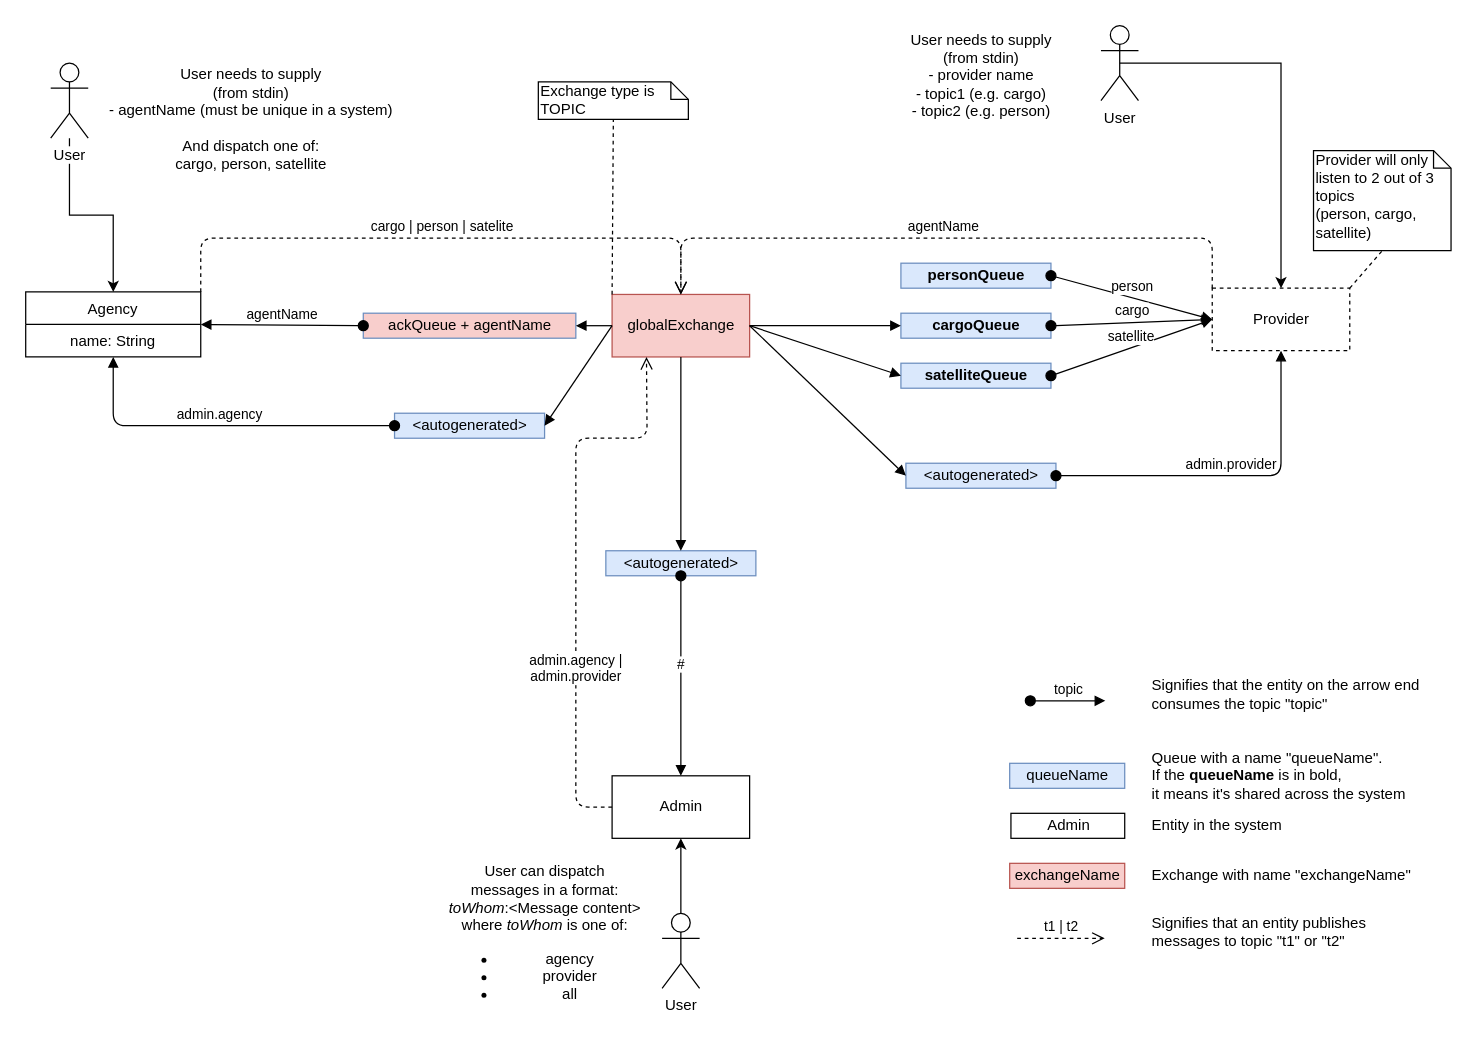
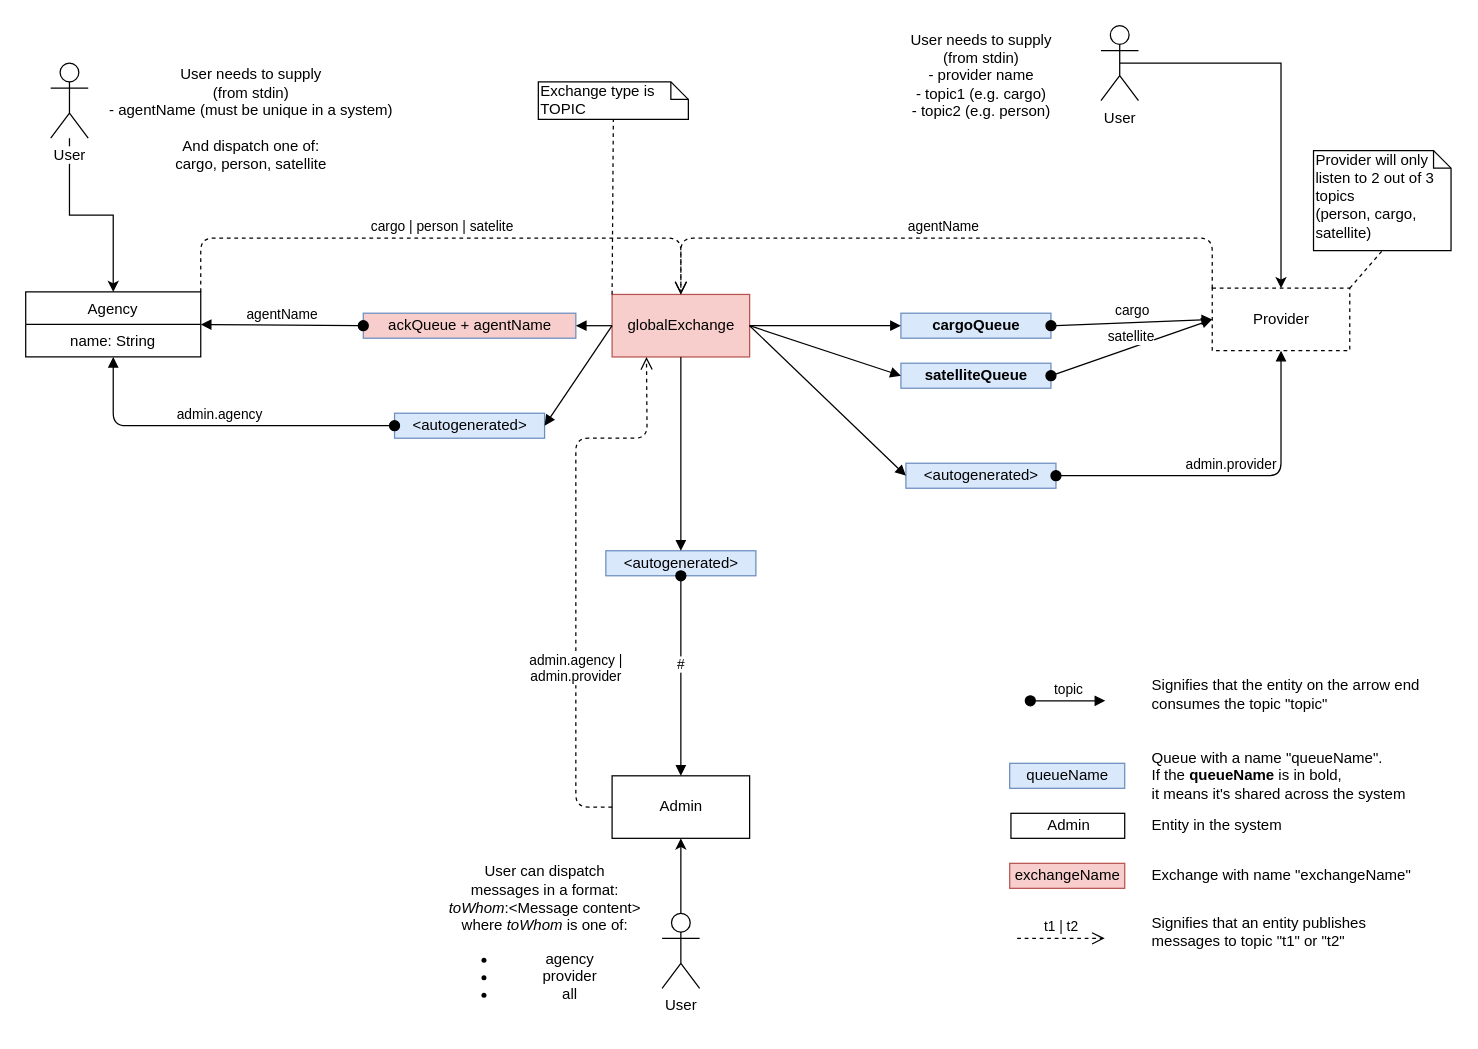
  <mxCell id="0" />
  <mxCell id="1" parent="0" />
- <mxCell id="2" value="&lt;b&gt;personQueue&lt;/b&gt;" style="html=1;fillColor=#dae8fc;strokeColor=#6c8ebf;" vertex="1" parent="1"><mxGeometry x="720" y="210" width="120" height="20" as="geometry" /></mxCell>
  <mxCell id="3" value="&lt;b&gt;cargoQueue&lt;/b&gt;" style="html=1;fillColor=#dae8fc;strokeColor=#6c8ebf;" vertex="1" parent="1"><mxGeometry x="720" y="250" width="120" height="20" as="geometry" /></mxCell>
  <mxCell id="4" value="&lt;b&gt;satelliteQueue&lt;/b&gt;" style="html=1;fillColor=#dae8fc;strokeColor=#6c8ebf;" vertex="1" parent="1"><mxGeometry x="720" y="290" width="120" height="20" as="geometry" /></mxCell>
  <mxCell id="5" value="Provider" style="html=1;dashed=1;" vertex="1" parent="1"><mxGeometry x="969" y="230" width="110" height="50" as="geometry" /></mxCell>
  <mxCell id="6" value="globalExchange" style="html=1;fillColor=#f8cecc;strokeColor=#b85450;" vertex="1" parent="1"><mxGeometry x="489" y="235" width="110" height="50" as="geometry" /></mxCell>
- <mxCell id="7" value="person" style="html=1;verticalAlign=bottom;startArrow=oval;startFill=1;endArrow=block;startSize=8;exitX=1;exitY=0.5;exitDx=0;exitDy=0;entryX=0;entryY=0.5;entryDx=0;entryDy=0;" edge="1" parent="1" source="2" target="5"><mxGeometry width="60" relative="1" as="geometry"><mxPoint x="869" y="220" as="sourcePoint" /><mxPoint x="889" y="170" as="targetPoint" /></mxGeometry></mxCell>
  <mxCell id="8" value="cargo" style="html=1;verticalAlign=bottom;startArrow=oval;startFill=1;endArrow=block;startSize=8;exitX=1;exitY=0.5;exitDx=0;exitDy=0;entryX=0;entryY=0.5;entryDx=0;entryDy=0;" edge="1" parent="1" source="3" target="5"><mxGeometry width="60" relative="1" as="geometry"><mxPoint x="839" y="230" as="sourcePoint" /><mxPoint x="969.33" y="210.45" as="targetPoint" /></mxGeometry></mxCell>
  <mxCell id="9" value="satellite" style="html=1;verticalAlign=bottom;startArrow=oval;startFill=1;endArrow=block;startSize=8;exitX=1;exitY=0.5;exitDx=0;exitDy=0;entryX=0;entryY=0.5;entryDx=0;entryDy=0;" edge="1" parent="1" source="4" target="5"><mxGeometry width="60" relative="1" as="geometry"><mxPoint x="839" y="270" as="sourcePoint" /><mxPoint x="979" y="265" as="targetPoint" /></mxGeometry></mxCell>
  <mxCell id="10" value="&lt;div&gt;Provider will only listen to 2 out of 3 topics &lt;br&gt;&lt;/div&gt;&lt;div&gt;(person, cargo, satellite)&lt;br&gt;&lt;/div&gt;" style="shape=note;whiteSpace=wrap;html=1;size=14;verticalAlign=top;align=left;spacingTop=-6;" vertex="1" parent="1"><mxGeometry x="1050" y="120" width="110" height="80" as="geometry" /></mxCell>
  <mxCell id="11" value="" style="endArrow=none;dashed=1;html=1;exitX=1;exitY=0;exitDx=0;exitDy=0;entryX=0.5;entryY=1;entryDx=0;entryDy=0;entryPerimeter=0;" edge="1" parent="1" source="5" target="10"><mxGeometry width="50" height="50" relative="1" as="geometry"><mxPoint x="1039" y="240" as="sourcePoint" /><mxPoint x="1089" y="190" as="targetPoint" /></mxGeometry></mxCell>
  <mxCell id="12" value="topic" style="html=1;verticalAlign=bottom;startArrow=oval;startFill=1;endArrow=block;startSize=8;" edge="1" parent="1"><mxGeometry width="60" relative="1" as="geometry"><mxPoint x="823.5" y="560" as="sourcePoint" /><mxPoint x="883.5" y="560" as="targetPoint" /></mxGeometry></mxCell>
  <mxCell id="13" value="&lt;div&gt;Signifies that the entity on the arrow end&lt;/div&gt;&lt;div&gt;consumes the topic &quot;topic&quot;&lt;br&gt;&lt;/div&gt;" style="text;html=1;align=left;verticalAlign=middle;resizable=0;points=[];autosize=1;" vertex="1" parent="1"><mxGeometry x="919" y="540" width="230" height="30" as="geometry" /></mxCell>
  <mxCell id="14" style="edgeStyle=orthogonalEdgeStyle;rounded=0;orthogonalLoop=1;jettySize=auto;html=1;exitX=0.5;exitY=0.5;exitDx=0;exitDy=0;exitPerimeter=0;entryX=0.5;entryY=0;entryDx=0;entryDy=0;" edge="1" parent="1" source="15" target="5"><mxGeometry relative="1" as="geometry" /></mxCell>
  <mxCell id="15" value="User" style="shape=umlActor;verticalLabelPosition=bottom;labelBackgroundColor=#ffffff;verticalAlign=top;html=1;" vertex="1" parent="1"><mxGeometry x="880" y="20" width="30" height="60" as="geometry" /></mxCell>
  <mxCell id="16" value="&lt;div&gt;User needs to supply&lt;/div&gt;&lt;div&gt;(from stdin)&lt;br&gt;&lt;/div&gt;&lt;div&gt;- provider name&lt;br&gt;&lt;/div&gt;&lt;div&gt;- topic1 (e.g. cargo)&lt;br&gt;&lt;/div&gt;&lt;div&gt;- topic2 (e.g. person)&lt;br&gt;&lt;/div&gt;" style="text;html=1;align=center;verticalAlign=middle;resizable=0;points=[];autosize=1;" vertex="1" parent="1"><mxGeometry x="719" y="20" width="130" height="80" as="geometry" /></mxCell>
  <mxCell id="17" value="" style="html=1;verticalAlign=bottom;endArrow=block;entryX=0;entryY=0.5;entryDx=0;entryDy=0;exitX=1;exitY=0.5;exitDx=0;exitDy=0;" edge="1" parent="1" source="6" target="3"><mxGeometry x="0.12" y="48" width="80" relative="1" as="geometry"><mxPoint x="600" y="310" as="sourcePoint" /><mxPoint x="749" y="230" as="targetPoint" /><mxPoint as="offset" /></mxGeometry></mxCell>
  <mxCell id="18" value="" style="html=1;verticalAlign=bottom;endArrow=block;entryX=0;entryY=0.5;entryDx=0;entryDy=0;exitX=1;exitY=0.5;exitDx=0;exitDy=0;" edge="1" parent="1" source="6" target="4"><mxGeometry x="0.12" y="48" width="80" relative="1" as="geometry"><mxPoint x="609" y="285" as="sourcePoint" /><mxPoint x="749" y="270" as="targetPoint" /><mxPoint as="offset" /></mxGeometry></mxCell>
  <mxCell id="19" value="ackQueue + agentName" style="html=1;fillColor=#f8cecc;strokeColor=#6c8ebf;" vertex="1" parent="1"><mxGeometry x="290" y="250" width="170" height="20" as="geometry" /></mxCell>
  <mxCell id="20" value="" style="html=1;verticalAlign=bottom;endArrow=block;entryX=1;entryY=0.5;entryDx=0;entryDy=0;exitX=0;exitY=0.5;exitDx=0;exitDy=0;" edge="1" parent="1" source="6" target="19"><mxGeometry x="0.12" y="48" width="80" relative="1" as="geometry"><mxPoint x="609" y="270" as="sourcePoint" /><mxPoint x="749" y="310" as="targetPoint" /><mxPoint as="offset" /></mxGeometry></mxCell>
  <mxCell id="21" value="agentName" style="html=1;verticalAlign=bottom;startArrow=oval;startFill=1;endArrow=block;startSize=8;exitX=0;exitY=0.5;exitDx=0;exitDy=0;entryX=1;entryY=0.5;entryDx=0;entryDy=0;" edge="1" parent="1" source="19" target="22"><mxGeometry width="60" relative="1" as="geometry"><mxPoint x="560" y="500" as="sourcePoint" /><mxPoint x="150" y="260" as="targetPoint" /></mxGeometry></mxCell>
  <mxCell id="22" value="Agency" style="swimlane;fontStyle=0;childLayout=stackLayout;horizontal=1;startSize=26;fillColor=none;horizontalStack=0;resizeParent=1;resizeParentMax=0;resizeLast=0;collapsible=1;marginBottom=0;" vertex="1" parent="1"><mxGeometry x="20" y="233" width="140" height="52" as="geometry" /></mxCell>
  <mxCell id="23" value="name: String" style="text;strokeColor=none;fillColor=none;align=center;verticalAlign=top;spacingLeft=4;spacingRight=4;overflow=hidden;rotatable=0;points=[[0,0.5],[1,0.5]];portConstraint=eastwest;" vertex="1" parent="22"><mxGeometry y="26" width="140" height="26" as="geometry" /></mxCell>
  <mxCell id="24" style="edgeStyle=orthogonalEdgeStyle;rounded=0;orthogonalLoop=1;jettySize=auto;html=1;" edge="1" parent="1" source="25" target="22"><mxGeometry relative="1" as="geometry" /></mxCell>
  <mxCell id="25" value="User" style="shape=umlActor;verticalLabelPosition=bottom;labelBackgroundColor=#ffffff;verticalAlign=top;html=1;align=center;" vertex="1" parent="1"><mxGeometry x="40" y="50" width="30" height="60" as="geometry" /></mxCell>
  <mxCell id="26" value="&lt;div&gt;User needs to supply&lt;/div&gt;&lt;div&gt;(from stdin)&lt;br&gt;&lt;/div&gt;&lt;div&gt;- agentName (must be unique in a system)&lt;br&gt;&lt;/div&gt;&lt;div&gt;&lt;br&gt;&lt;/div&gt;&lt;div&gt;And dispatch one of: &lt;br&gt;&lt;/div&gt;&lt;div&gt;cargo, person, satellite&lt;br&gt;&lt;/div&gt;" style="text;html=1;align=center;verticalAlign=middle;resizable=0;points=[];autosize=1;" vertex="1" parent="1"><mxGeometry x="80" y="50" width="240" height="90" as="geometry" /></mxCell>
  <mxCell id="27" value="Admin" style="html=1;align=center;" vertex="1" parent="1"><mxGeometry x="489" y="620" width="110" height="50" as="geometry" /></mxCell>
  <mxCell id="28" value="queueName" style="html=1;fillColor=#dae8fc;strokeColor=#6c8ebf;" vertex="1" parent="1"><mxGeometry x="807" y="610" width="92" height="20" as="geometry" /></mxCell>
  <mxCell id="29" value="&lt;div&gt;Queue with a name &quot;queueName&quot;.&lt;/div&gt;&lt;div&gt;If the &lt;b&gt;queueName&lt;/b&gt; is in bold, &lt;br&gt;&lt;/div&gt;&lt;div&gt;it means it's shared across the system&lt;br&gt;&lt;/div&gt;" style="text;html=1;align=left;verticalAlign=middle;resizable=0;points=[];autosize=1;" vertex="1" parent="1"><mxGeometry x="919" y="595" width="220" height="50" as="geometry" /></mxCell>
  <mxCell id="30" value="Admin" style="html=1;align=center;" vertex="1" parent="1"><mxGeometry x="808" y="650" width="91" height="20" as="geometry" /></mxCell>
  <mxCell id="31" value="Entity in the system" style="text;html=1;align=left;verticalAlign=middle;resizable=0;points=[];autosize=1;" vertex="1" parent="1"><mxGeometry x="919" y="650" width="120" height="20" as="geometry" /></mxCell>
  <mxCell id="32" value="exchangeName" style="html=1;fillColor=#f8cecc;strokeColor=#b85450;" vertex="1" parent="1"><mxGeometry x="807" y="690" width="92" height="20" as="geometry" /></mxCell>
  <mxCell id="33" value="Exchange with name &quot;exchangeName&quot;" style="text;html=1;align=left;verticalAlign=middle;resizable=0;points=[];autosize=1;" vertex="1" parent="1"><mxGeometry x="919" y="690" width="220" height="20" as="geometry" /></mxCell>
  <mxCell id="34" value="&amp;lt;autogenerated&amp;gt;" style="html=1;fillColor=#dae8fc;strokeColor=#6c8ebf;" vertex="1" parent="1"><mxGeometry x="484" y="440" width="120" height="20" as="geometry" /></mxCell>
  <mxCell id="35" value="#" style="html=1;verticalAlign=bottom;startArrow=oval;startFill=1;endArrow=block;startSize=8;exitX=0.5;exitY=1;exitDx=0;exitDy=0;entryX=0.5;entryY=0;entryDx=0;entryDy=0;" edge="1" parent="1" source="34" target="27"><mxGeometry width="60" relative="1" as="geometry"><mxPoint x="560" y="520" as="sourcePoint" /><mxPoint x="620" y="520" as="targetPoint" /></mxGeometry></mxCell>
  <mxCell id="36" value="" style="html=1;verticalAlign=bottom;endArrow=block;entryX=0.5;entryY=0;entryDx=0;entryDy=0;exitX=0.5;exitY=1;exitDx=0;exitDy=0;" edge="1" parent="1" source="6" target="34"><mxGeometry x="0.12" y="48" width="80" relative="1" as="geometry"><mxPoint x="609" y="270" as="sourcePoint" /><mxPoint x="749" y="310" as="targetPoint" /><mxPoint as="offset" /></mxGeometry></mxCell>
  <mxCell id="37" value="cargo | person | satelite" style="html=1;verticalAlign=bottom;endArrow=open;dashed=1;endSize=8;exitX=1;exitY=0;exitDx=0;exitDy=0;entryX=0.5;entryY=0;entryDx=0;entryDy=0;" edge="1" parent="1" source="22" target="6"><mxGeometry relative="1" as="geometry"><mxPoint x="190" y="230" as="sourcePoint" /><mxPoint x="470" y="230" as="targetPoint" /><Array as="points"><mxPoint x="160" y="190" /><mxPoint x="544" y="190" /></Array></mxGeometry></mxCell>
  <mxCell id="38" value="t1 | t2" style="html=1;verticalAlign=bottom;endArrow=open;dashed=1;endSize=8;" edge="1" parent="1"><mxGeometry relative="1" as="geometry"><mxPoint x="813" y="750" as="sourcePoint" /><mxPoint x="883" y="750" as="targetPoint" /></mxGeometry></mxCell>
  <mxCell id="39" value="&lt;div&gt;Signifies that an entity publishes&lt;br&gt;&lt;/div&gt;&lt;div&gt;messages to topic &quot;t1&quot; or &quot;t2&quot;&lt;br&gt;&lt;/div&gt;" style="text;html=1;align=left;verticalAlign=middle;resizable=0;points=[];autosize=1;" vertex="1" parent="1"><mxGeometry x="919" y="730" width="190" height="30" as="geometry" /></mxCell>
  <mxCell id="40" value="agentName" style="html=1;verticalAlign=bottom;endArrow=open;dashed=1;endSize=8;exitX=0;exitY=0;exitDx=0;exitDy=0;entryX=0.5;entryY=0;entryDx=0;entryDy=0;" edge="1" parent="1" source="5" target="6"><mxGeometry relative="1" as="geometry"><mxPoint x="170" y="243" as="sourcePoint" /><mxPoint x="510" y="120" as="targetPoint" /><Array as="points"><mxPoint x="969" y="190" /><mxPoint x="544" y="190" /></Array></mxGeometry></mxCell>
  <mxCell id="41" value="&amp;lt;autogenerated&amp;gt;" style="html=1;fillColor=#dae8fc;strokeColor=#6c8ebf;" vertex="1" parent="1"><mxGeometry x="315" y="330" width="120" height="20" as="geometry" /></mxCell>
  <mxCell id="42" value="&amp;lt;autogenerated&amp;gt;" style="html=1;fillColor=#dae8fc;strokeColor=#6c8ebf;" vertex="1" parent="1"><mxGeometry x="724" y="370" width="120" height="20" as="geometry" /></mxCell>
  <mxCell id="43" value="" style="html=1;verticalAlign=bottom;endArrow=block;entryX=1;entryY=0.5;entryDx=0;entryDy=0;exitX=0;exitY=0.5;exitDx=0;exitDy=0;" edge="1" parent="1" source="6" target="41"><mxGeometry x="0.12" y="48" width="80" relative="1" as="geometry"><mxPoint x="609" y="270" as="sourcePoint" /><mxPoint x="749" y="310" as="targetPoint" /><mxPoint as="offset" /></mxGeometry></mxCell>
  <mxCell id="44" value="admin.agency" style="html=1;verticalAlign=bottom;startArrow=oval;startFill=1;endArrow=block;startSize=8;exitX=0;exitY=0.5;exitDx=0;exitDy=0;entryX=0.5;entryY=1;entryDx=0;entryDy=0;" edge="1" parent="1" source="41" target="22"><mxGeometry width="60" relative="1" as="geometry"><mxPoint x="300" y="270" as="sourcePoint" /><mxPoint x="150" y="340" as="targetPoint" /><Array as="points"><mxPoint x="90" y="340" /></Array></mxGeometry></mxCell>
  <mxCell id="45" value="" style="html=1;verticalAlign=bottom;endArrow=block;entryX=0;entryY=0.5;entryDx=0;entryDy=0;exitX=1;exitY=0.5;exitDx=0;exitDy=0;" edge="1" parent="1" source="6" target="42"><mxGeometry x="0.12" y="48" width="80" relative="1" as="geometry"><mxPoint x="499" y="270" as="sourcePoint" /><mxPoint x="445" y="350" as="targetPoint" /><mxPoint as="offset" /></mxGeometry></mxCell>
  <mxCell id="46" value="admin.provider" style="html=1;verticalAlign=bottom;startArrow=oval;startFill=1;endArrow=block;startSize=8;exitX=1;exitY=0.5;exitDx=0;exitDy=0;entryX=0.5;entryY=1;entryDx=0;entryDy=0;" edge="1" parent="1" source="42" target="5"><mxGeometry width="60" relative="1" as="geometry"><mxPoint x="839" y="310" as="sourcePoint" /><mxPoint x="979" y="265" as="targetPoint" /><Array as="points"><mxPoint x="1024" y="380" /></Array></mxGeometry></mxCell>
  <mxCell id="47" value="&lt;div&gt;admin.agency |&lt;/div&gt;&lt;div&gt;admin.provider&lt;br&gt;&lt;/div&gt;" style="html=1;verticalAlign=bottom;endArrow=open;dashed=1;endSize=8;exitX=0;exitY=0.5;exitDx=0;exitDy=0;entryX=0.25;entryY=1;entryDx=0;entryDy=0;" edge="1" parent="1" source="27" target="6"><mxGeometry x="-0.444" relative="1" as="geometry"><mxPoint x="170" y="243" as="sourcePoint" /><mxPoint x="554" y="245" as="targetPoint" /><Array as="points"><mxPoint x="460" y="645" /><mxPoint x="460" y="350" /><mxPoint x="517" y="350" /></Array><mxPoint as="offset" /></mxGeometry></mxCell>
  <mxCell id="48" style="edgeStyle=orthogonalEdgeStyle;rounded=0;orthogonalLoop=1;jettySize=auto;html=1;entryX=0.5;entryY=1;entryDx=0;entryDy=0;" edge="1" parent="1" source="49" target="27"><mxGeometry relative="1" as="geometry" /></mxCell>
  <mxCell id="49" value="User" style="shape=umlActor;verticalLabelPosition=bottom;labelBackgroundColor=#ffffff;verticalAlign=top;html=1;align=center;" vertex="1" parent="1"><mxGeometry x="529" y="730" width="30" height="60" as="geometry" /></mxCell>
  <mxCell id="50" value="&lt;div&gt;User can dispatch&lt;/div&gt;&lt;div&gt;messages in a format:&lt;/div&gt;&lt;div&gt;&lt;i&gt;toWhom&lt;/i&gt;:&amp;lt;Message content&amp;gt;&lt;/div&gt;&lt;div&gt;where &lt;i&gt;toWhom&lt;/i&gt; is one of:&lt;br&gt;&lt;/div&gt;&lt;div&gt;&lt;ul&gt;&lt;li&gt;agency&lt;/li&gt;&lt;li&gt;provider&lt;/li&gt;&lt;li&gt;all&lt;br&gt;&lt;/li&gt;&lt;/ul&gt;&lt;/div&gt;" style="text;html=1;align=center;verticalAlign=middle;resizable=0;points=[];autosize=1;" vertex="1" parent="1"><mxGeometry x="350" y="687" width="170" height="130" as="geometry" /></mxCell>
  <mxCell id="51" value="&lt;div&gt;Exchange type is &lt;br&gt;&lt;/div&gt;&lt;div&gt;TOPIC&lt;br&gt;&lt;/div&gt;" style="shape=note;whiteSpace=wrap;html=1;size=14;verticalAlign=top;align=left;spacingTop=-6;" vertex="1" parent="1"><mxGeometry x="430" y="65" width="120" height="30" as="geometry" /></mxCell>
  <mxCell id="52" value="" style="endArrow=none;dashed=1;html=1;exitX=0;exitY=0;exitDx=0;exitDy=0;entryX=0.5;entryY=1;entryDx=0;entryDy=0;entryPerimeter=0;" edge="1" parent="1" source="6" target="51"><mxGeometry width="50" height="50" relative="1" as="geometry"><mxPoint x="1089" y="240" as="sourcePoint" /><mxPoint x="1115" y="210" as="targetPoint" /></mxGeometry></mxCell>
